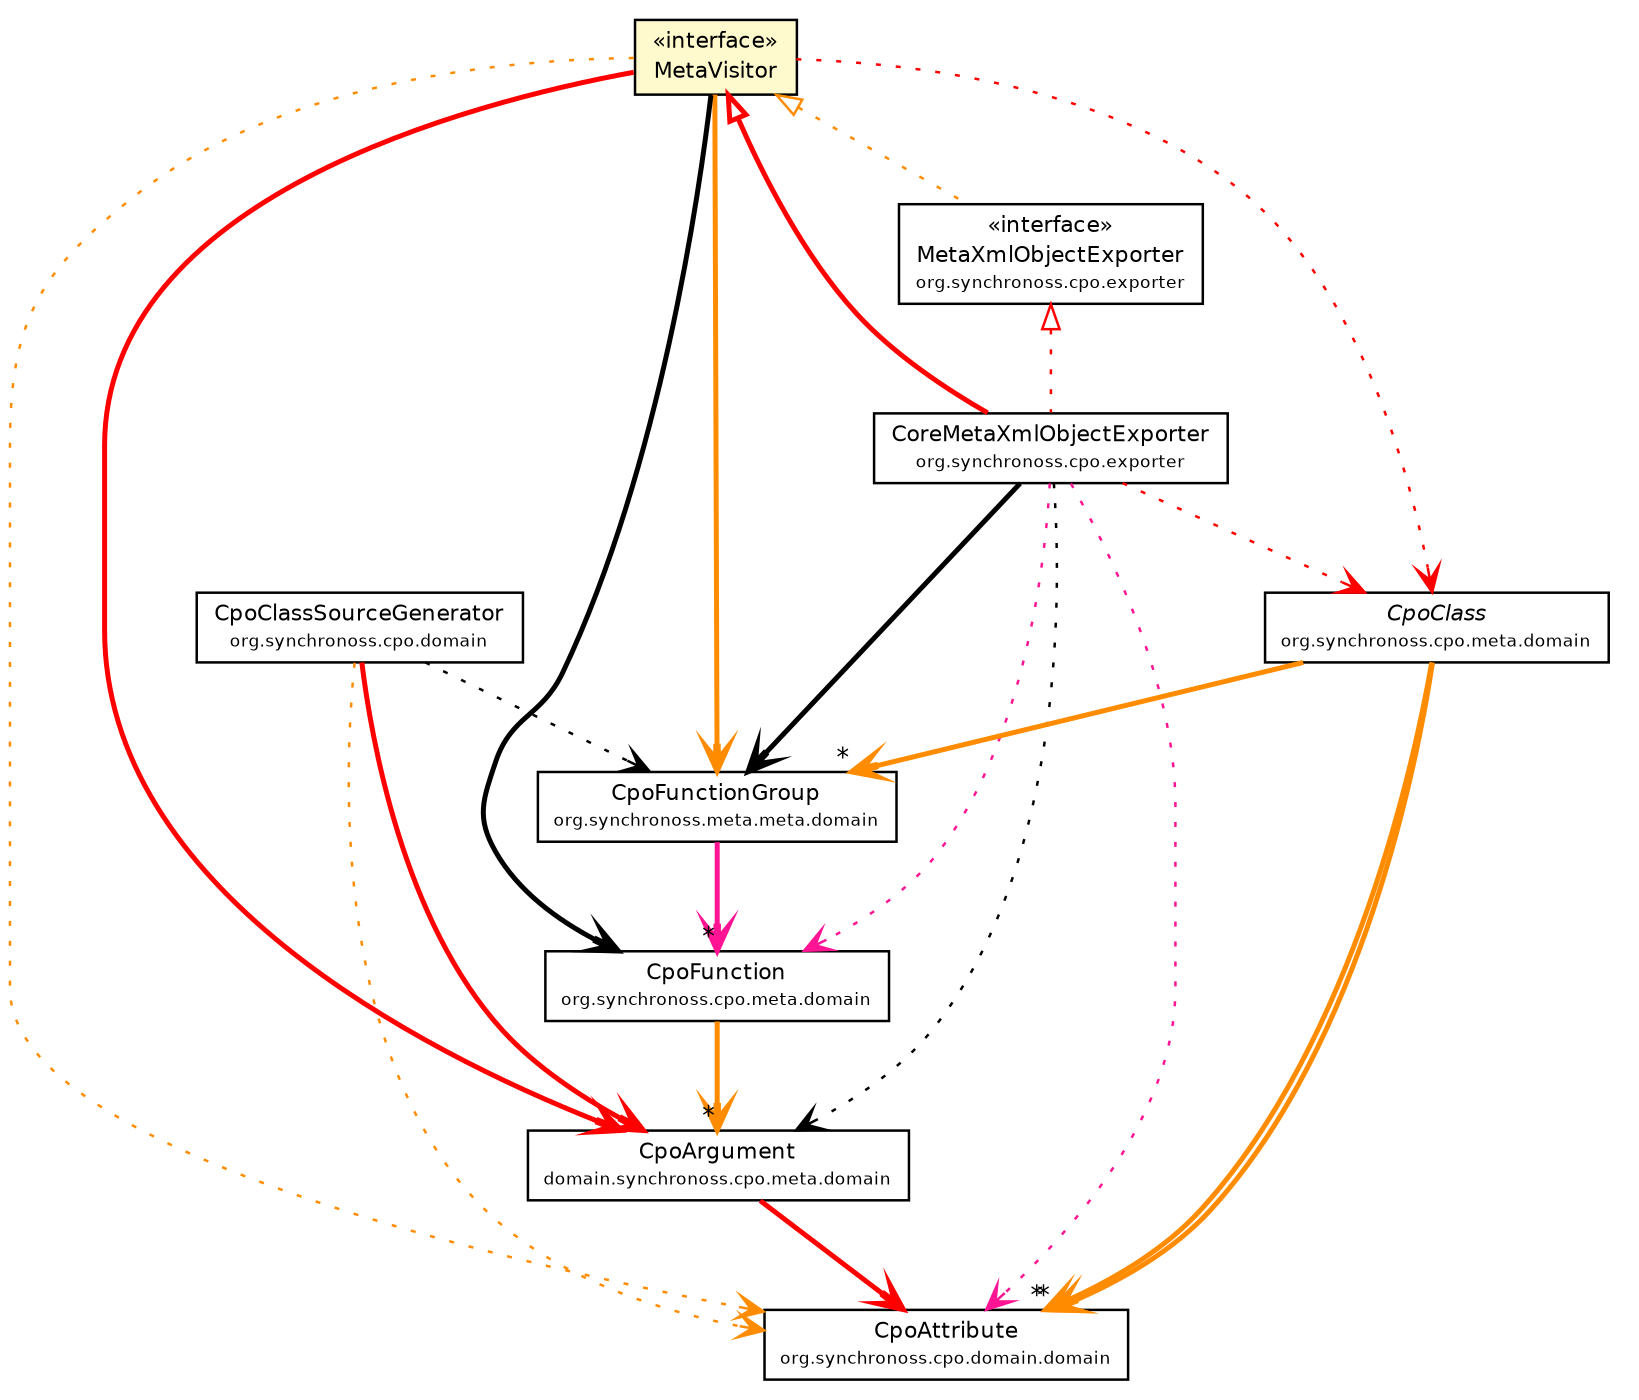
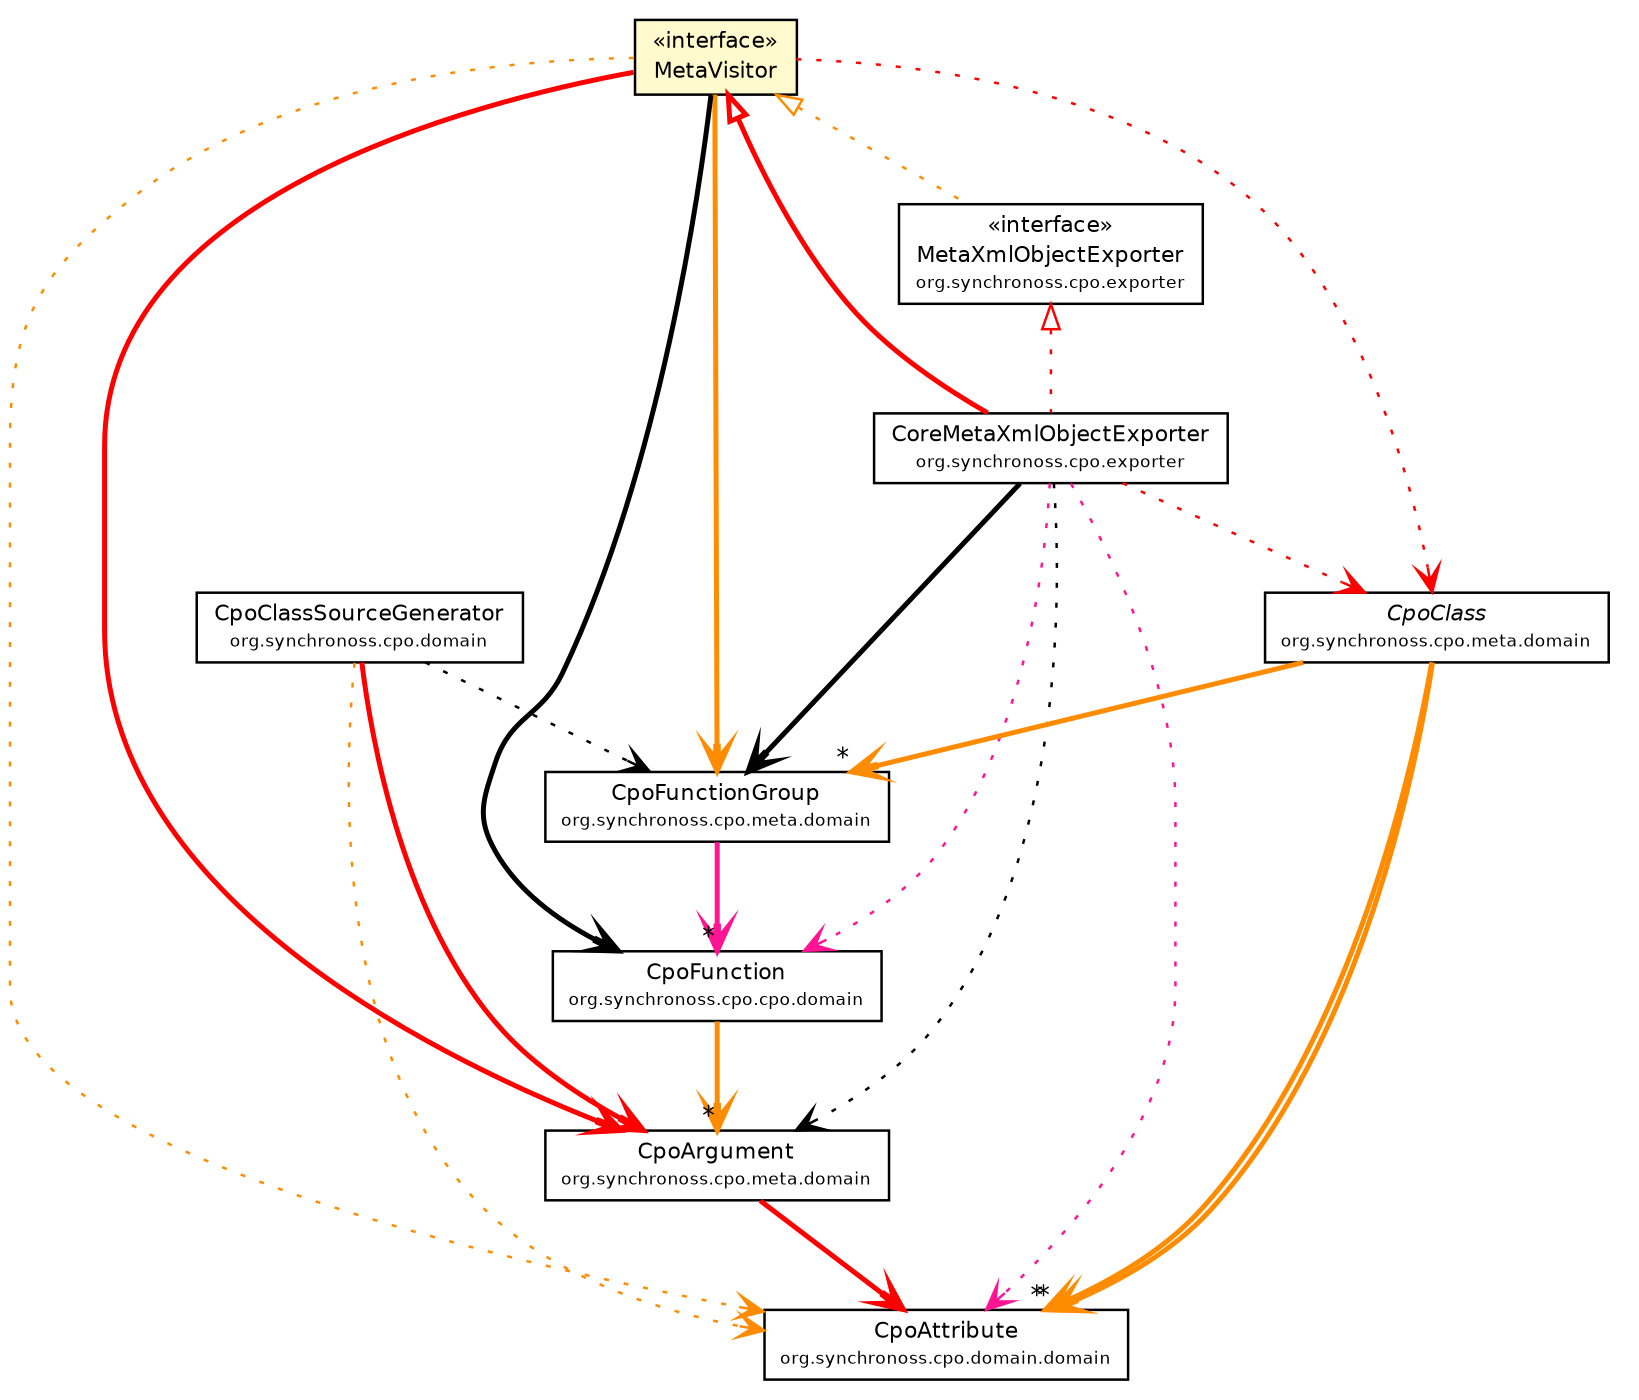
  digraph {
    node [fontcolor=black fontname=Helvetica fontsize=9.0 shape=plaintext]
    edge [color=darkorange fontname=Helvetica fontsize=10.0 headport=p labelfontname=Helvetica labelfontsize=10 style=bold tailport=p arrowhead=open fontcolor=black]
    n1 [label=<<table border="0" cellborder="1" cellspacing="0" cellpadding="2" port="p" bgcolor="lemonChiffon" href="./MetaVisitor.html"> 		<tr><td><table border="0" cellspacing="0" cellpadding="1"> 			<tr><td> &laquo;interface&raquo; </td></tr> 			<tr><td> MetaVisitor </td></tr> 		</table></td></tr> 		</table>>]
    n2 [label=<<table border="0" cellborder="1" cellspacing="0" cellpadding="2" port="p" href="./exporter/CoreMetaXmlObjectExporter.html"> 		<tr><td><table border="0" cellspacing="0" cellpadding="1"> 			<tr><td> CoreMetaXmlObjectExporter </td></tr> 			<tr><td><font point-size="7.0"> org.synchronoss.cpo.exporter </font></td></tr> 		</table></td></tr> 		</table>>]
    n3 [label=<<table border="0" cellborder="1" cellspacing="0" cellpadding="2" port="p" href="./exporter/MetaXmlObjectExporter.html"> 		<tr><td><table border="0" cellspacing="0" cellpadding="1"> 			<tr><td> &laquo;interface&raquo; </td></tr> 			<tr><td> MetaXmlObjectExporter </td></tr> 			<tr><td><font point-size="7.0"> org.synchronoss.cpo.exporter </font></td></tr> 		</table></td></tr> 		</table>>]
    n4 [label=<<table border="0" cellborder="1" cellspacing="0" cellpadding="2" port="p" href="./meta/domain/CpoAttribute.html"> 		<tr><td><table border="0" cellspacing="0" cellpadding="1"> 			<tr><td> CpoAttribute </td></tr> 			<tr><td><font point-size="7.0"> org.synchronoss.cpo.domain.domain </font></td></tr> 		</table></td></tr> 		</table>>]
-   n5 [label=<<table border="0" cellborder="1" cellspacing="0" cellpadding="2" port="p" href="./meta/domain/CpoArgument.html"> 		<tr><td><table border="0" cellspacing="0" cellpadding="1"> 			<tr><td> CpoArgument </td></tr> 			<tr><td><font point-size="7.0"> domain.synchronoss.cpo.meta.domain </font></td></tr> 		</table></td></tr> 		</table>>]
-   n6 [label=<<table border="0" cellborder="1" cellspacing="0" cellpadding="2" port="p" href="./meta/domain/CpoFunctionGroup.html"> 		<tr><td><table border="0" cellspacing="0" cellpadding="1"> 			<tr><td> CpoFunctionGroup </td></tr> 			<tr><td><font point-size="7.0"> org.synchronoss.meta.meta.domain </font></td></tr> 		</table></td></tr> 		</table>>]
+   n5 [label=<<table border="0" cellborder="1" cellspacing="0" cellpadding="2" port="p" href="./meta/domain/CpoArgument.html"> 		<tr><td><table border="0" cellspacing="0" cellpadding="1"> 			<tr><td> CpoArgument </td></tr> 			<tr><td><font point-size="7.0"> org.synchronoss.cpo.meta.domain </font></td></tr> 		</table></td></tr> 		</table>>]
+   n6 [label=<<table border="0" cellborder="1" cellspacing="0" cellpadding="2" port="p" href="./meta/domain/CpoFunctionGroup.html"> 		<tr><td><table border="0" cellspacing="0" cellpadding="1"> 			<tr><td> CpoFunctionGroup </td></tr> 			<tr><td><font point-size="7.0"> org.synchronoss.cpo.meta.domain </font></td></tr> 		</table></td></tr> 		</table>>]
    n7 [label=<<table border="0" cellborder="1" cellspacing="0" cellpadding="2" port="p" href="./meta/domain/CpoClass.html"> 		<tr><td><table border="0" cellspacing="0" cellpadding="1"> 			<tr><td><font face="Helvetica-Oblique"> CpoClass </font></td></tr> 			<tr><td><font point-size="7.0"> org.synchronoss.cpo.meta.domain </font></td></tr> 		</table></td></tr> 		</table>>]
-   n8 [label=<<table border="0" cellborder="1" cellspacing="0" cellpadding="2" port="p" href="./meta/domain/CpoFunction.html"> 		<tr><td><table border="0" cellspacing="0" cellpadding="1"> 			<tr><td> CpoFunction </td></tr> 			<tr><td><font point-size="7.0"> org.synchronoss.cpo.meta.domain </font></td></tr> 		</table></td></tr> 		</table>>]
+   n8 [label=<<table border="0" cellborder="1" cellspacing="0" cellpadding="2" port="p" href="./meta/domain/CpoFunction.html"> 		<tr><td><table border="0" cellspacing="0" cellpadding="1"> 			<tr><td> CpoFunction </td></tr> 			<tr><td><font point-size="7.0"> org.synchronoss.cpo.cpo.domain </font></td></tr> 		</table></td></tr> 		</table>>]
    n9 [label=<<table border="0" cellborder="1" cellspacing="0" cellpadding="2" port="p" href="./exporter/CpoClassSourceGenerator.html"> 		<tr><td><table border="0" cellspacing="0" cellpadding="1"> 			<tr><td> CpoClassSourceGenerator </td></tr> 			<tr><td><font point-size="7.0"> org.synchronoss.cpo.domain </font></td></tr> 		</table></td></tr> 		</table>>]
    n1 -> n2 [arrowtail=empty color=red dir=back fontsize=10 arrowhead="" fontcolor=""]
    n1 -> n3 [arrowtail=empty dir=back fontsize=10 style=dotted arrowhead="" fontcolor=""]
    n1 -> n4 [style=dotted]
    n1 -> n5 [color=red]
    n1 -> n6
    n1 -> n7 [color=red style=dotted]
    n1 -> n8 [color=black]
    n2 -> n4 [color=deeppink style=dotted]
    n2 -> n5 [color=black style=dotted]
    n2 -> n6 [color=black]
    n2 -> n7 [color=red style=dotted]
    n2 -> n8 [color=deeppink style=dotted]
    n3 -> n2 [arrowtail=empty color=red dir=back fontsize=10 style=dotted arrowhead="" fontcolor=""]
    n5 -> n4 [color=red]
    n6 -> n8 [color=deeppink headlabel="*"]
    n7 -> n4 [headlabel="*"]
    n7 -> n4 [headlabel="*"]
    n7 -> n6 [headlabel="*"]
    n8 -> n5 [headlabel="*"]
    n9 -> n4 [style=dotted]
    n9 -> n5 [color=red]
    n9 -> n6 [color=black style=dotted]
  }
